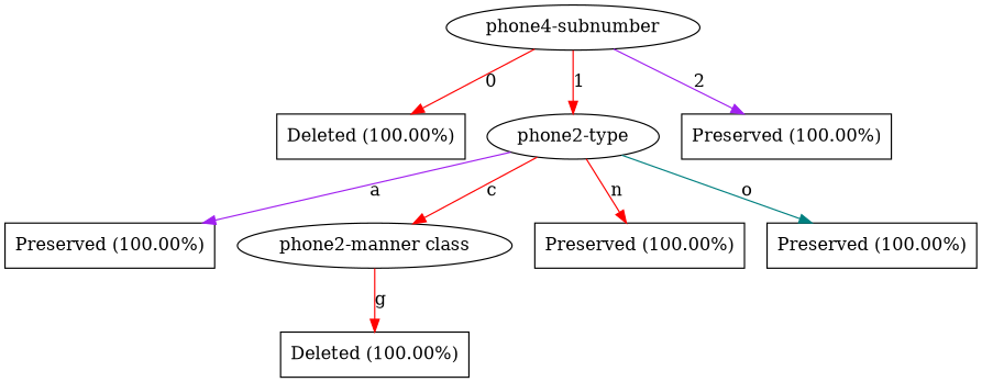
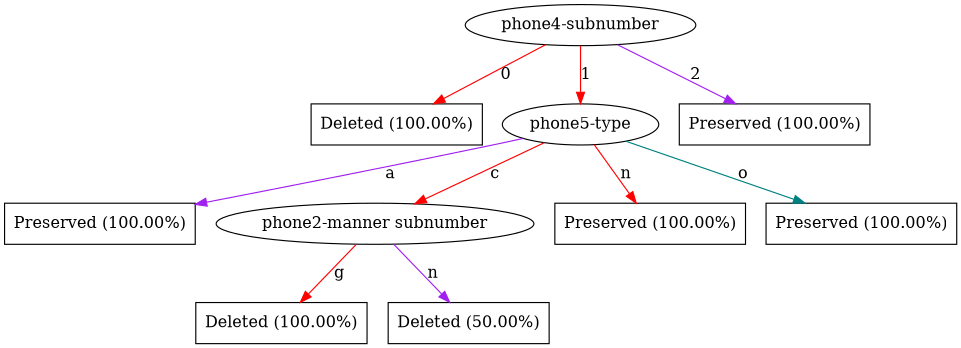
  digraph {
    node [shape=box]
    edge [color=red]
    n1 [label="phone4-subnumber" shape=ellipse]
    n2 [label="Deleted (100.00%)"]
-   n3 [label="phone2-type" shape=ellipse]
+   n3 [label="phone5-type" shape=ellipse]
    n4 [label="Preserved (100.00%)"]
    n5 [label="Preserved (100.00%)"]
-   n6 [label="phone2-manner class" shape=ellipse]
+   n6 [label="phone2-manner subnumber" shape=ellipse]
    n7 [label="Preserved (100.00%)"]
    n8 [label="Preserved (100.00%)"]
    n9 [label="Deleted (100.00%)"]
+   n10 [label="Deleted (50.00%)"]
    n1 -> n2 [label=0]
    n1 -> n3 [label=1]
    n1 -> n4 [color=purple label=2]
    n3 -> n5 [color=purple label=a]
    n3 -> n6 [label=c]
    n3 -> n7 [label=n]
    n3 -> n8 [color=teal label=o]
    n6 -> n9 [label=g]
+   n6 -> n10 [color=purple label=n]
  }
